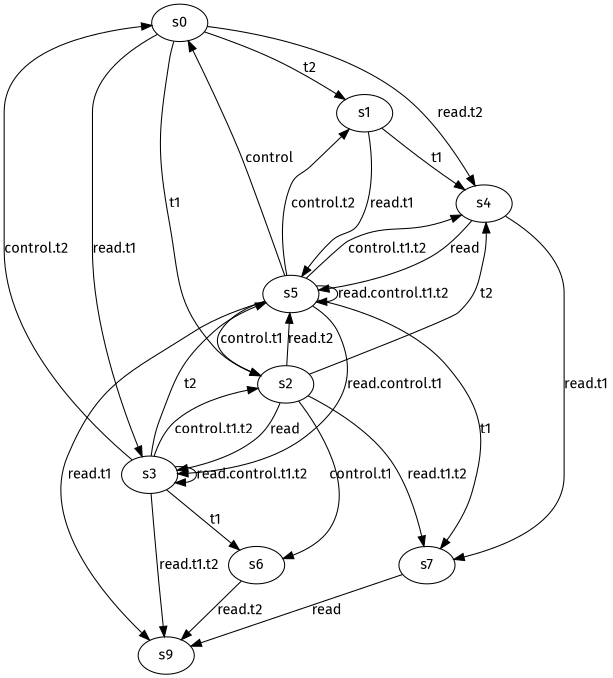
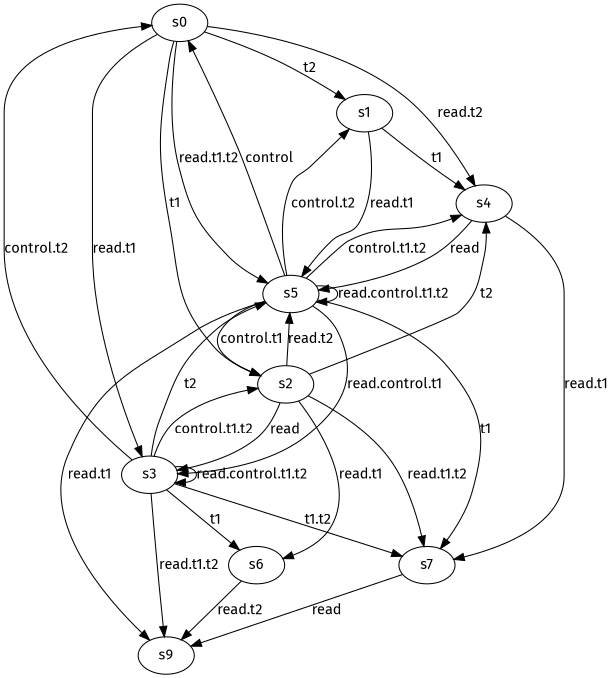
  digraph {
    fontname="Fira Sans"
    node [fontname="Fira Sans"]
    edge [fontname="Fira Sans"]
    s0
    s1
    s2
    s3
    s4
    s5
    s6
    s7
    s9
    s0 -> s1 [label=t2]
    s0 -> s2 [label=t1]
    s0 -> s3 [label="read.t1"]
    s0 -> s4 [label="read.t2"]
+   s0 -> s5 [label="read.t1.t2"]
    s1 -> s4 [label=t1]
    s1 -> s5 [label="read.t1"]
    s2 -> s3 [label=read]
    s2 -> s4 [label=t2]
    s2 -> s5 [label="read.t2"]
-   s2 -> s6 [label="control.t1"]
+   s2 -> s6 [label="read.t1"]
    s2 -> s7 [label="read.t1.t2"]
    s3 -> s0 [label="control.t2"]
    s3 -> s2 [label="control.t1.t2"]
    s3 -> s3 [label="read.control.t1.t2"]
    s3 -> s5 [label=t2]
    s3 -> s6 [label=t1]
+   s3 -> s7 [label="t1.t2"]
    s3 -> s9 [label="read.t1.t2"]
    s4 -> s5 [label=read]
    s4 -> s7 [label="read.t1"]
    s5 -> s0 [label=control]
    s5 -> s1 [label="control.t2"]
    s5 -> s2 [label="control.t1"]
    s5 -> s3 [label="read.control.t1"]
    s5 -> s4 [label="control.t1.t2"]
    s5 -> s5 [label="read.control.t1.t2"]
    s5 -> s7 [label=t1]
    s5 -> s9 [label="read.t1"]
    s6 -> s9 [label="read.t2"]
    s7 -> s9 [label=read]
  }
